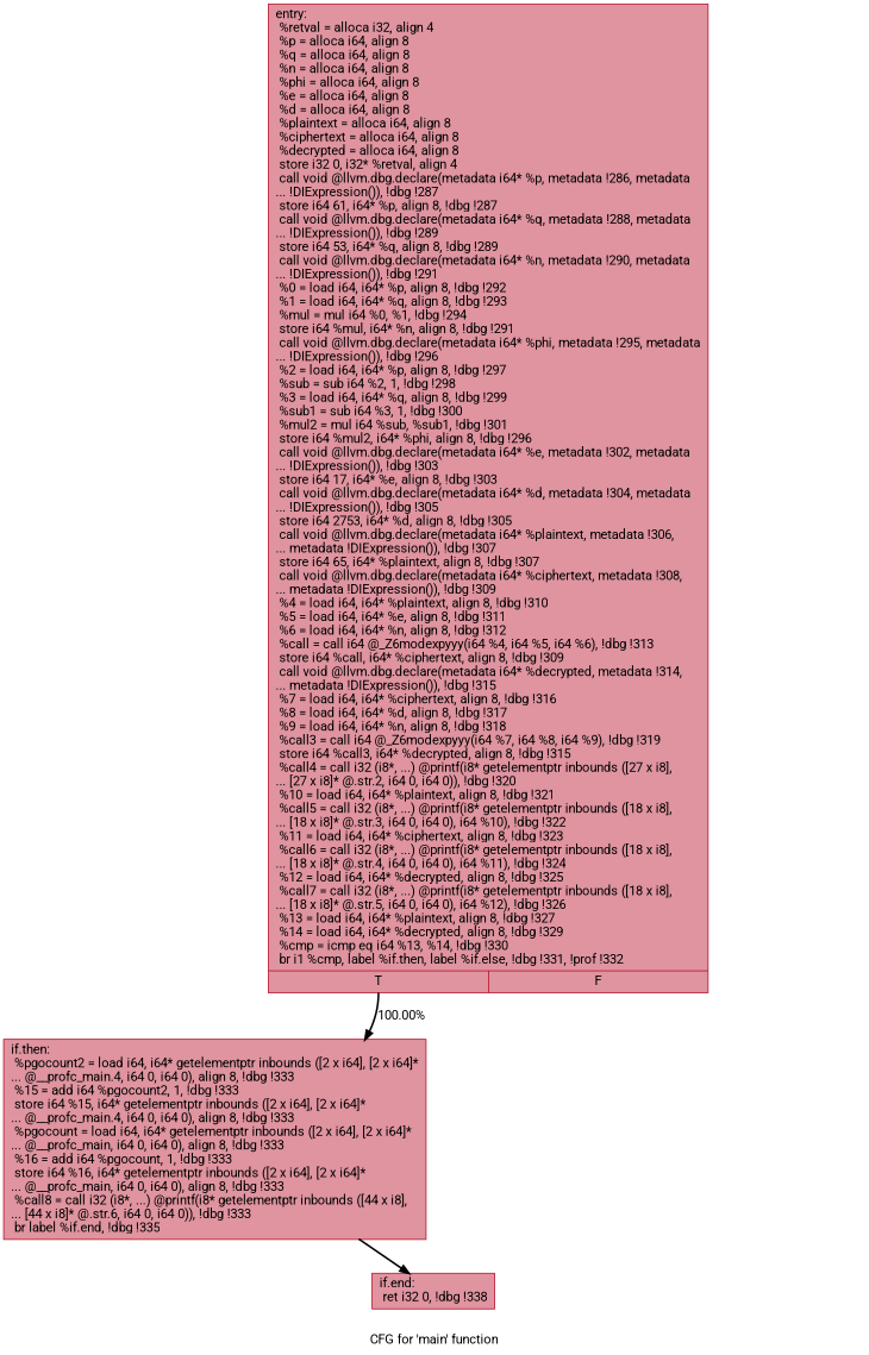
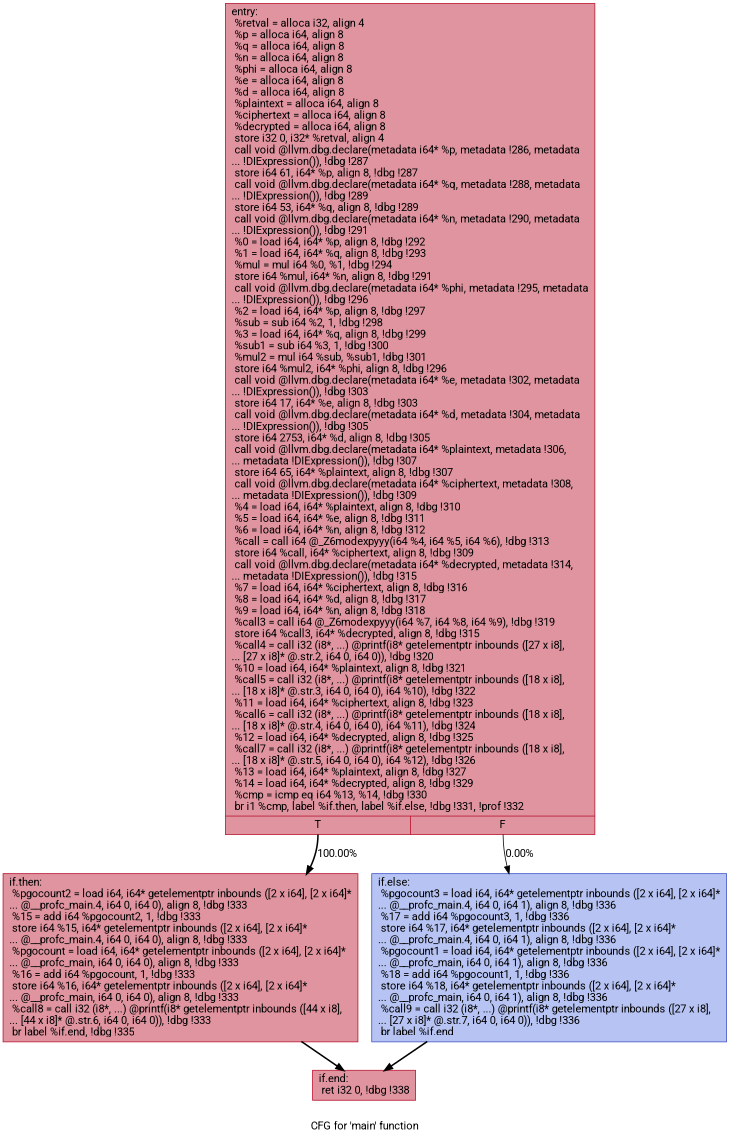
  digraph {
    label="CFG for 'main' function"
    fontname=Roboto
    node [color="#b70d28ff" fillcolor="#b70d2870" shape=record style=filled fontname=Roboto]
    edge [penwidth=2 fontname=Roboto]
    n1 [label="{entry:\l  %retval = alloca i32, align 4\l  %p = alloca i64, align 8\l  %q = alloca i64, align 8\l  %n = alloca i64, align 8\l  %phi = alloca i64, align 8\l  %e = alloca i64, align 8\l  %d = alloca i64, align 8\l  %plaintext = alloca i64, align 8\l  %ciphertext = alloca i64, align 8\l  %decrypted = alloca i64, align 8\l  store i32 0, i32* %retval, align 4\l  call void @llvm.dbg.declare(metadata i64* %p, metadata !286, metadata\l... !DIExpression()), !dbg !287\l  store i64 61, i64* %p, align 8, !dbg !287\l  call void @llvm.dbg.declare(metadata i64* %q, metadata !288, metadata\l... !DIExpression()), !dbg !289\l  store i64 53, i64* %q, align 8, !dbg !289\l  call void @llvm.dbg.declare(metadata i64* %n, metadata !290, metadata\l... !DIExpression()), !dbg !291\l  %0 = load i64, i64* %p, align 8, !dbg !292\l  %1 = load i64, i64* %q, align 8, !dbg !293\l  %mul = mul i64 %0, %1, !dbg !294\l  store i64 %mul, i64* %n, align 8, !dbg !291\l  call void @llvm.dbg.declare(metadata i64* %phi, metadata !295, metadata\l... !DIExpression()), !dbg !296\l  %2 = load i64, i64* %p, align 8, !dbg !297\l  %sub = sub i64 %2, 1, !dbg !298\l  %3 = load i64, i64* %q, align 8, !dbg !299\l  %sub1 = sub i64 %3, 1, !dbg !300\l  %mul2 = mul i64 %sub, %sub1, !dbg !301\l  store i64 %mul2, i64* %phi, align 8, !dbg !296\l  call void @llvm.dbg.declare(metadata i64* %e, metadata !302, metadata\l... !DIExpression()), !dbg !303\l  store i64 17, i64* %e, align 8, !dbg !303\l  call void @llvm.dbg.declare(metadata i64* %d, metadata !304, metadata\l... !DIExpression()), !dbg !305\l  store i64 2753, i64* %d, align 8, !dbg !305\l  call void @llvm.dbg.declare(metadata i64* %plaintext, metadata !306,\l... metadata !DIExpression()), !dbg !307\l  store i64 65, i64* %plaintext, align 8, !dbg !307\l  call void @llvm.dbg.declare(metadata i64* %ciphertext, metadata !308,\l... metadata !DIExpression()), !dbg !309\l  %4 = load i64, i64* %plaintext, align 8, !dbg !310\l  %5 = load i64, i64* %e, align 8, !dbg !311\l  %6 = load i64, i64* %n, align 8, !dbg !312\l  %call = call i64 @_Z6modexpyyy(i64 %4, i64 %5, i64 %6), !dbg !313\l  store i64 %call, i64* %ciphertext, align 8, !dbg !309\l  call void @llvm.dbg.declare(metadata i64* %decrypted, metadata !314,\l... metadata !DIExpression()), !dbg !315\l  %7 = load i64, i64* %ciphertext, align 8, !dbg !316\l  %8 = load i64, i64* %d, align 8, !dbg !317\l  %9 = load i64, i64* %n, align 8, !dbg !318\l  %call3 = call i64 @_Z6modexpyyy(i64 %7, i64 %8, i64 %9), !dbg !319\l  store i64 %call3, i64* %decrypted, align 8, !dbg !315\l  %call4 = call i32 (i8*, ...) @printf(i8* getelementptr inbounds ([27 x i8],\l... [27 x i8]* @.str.2, i64 0, i64 0)), !dbg !320\l  %10 = load i64, i64* %plaintext, align 8, !dbg !321\l  %call5 = call i32 (i8*, ...) @printf(i8* getelementptr inbounds ([18 x i8],\l... [18 x i8]* @.str.3, i64 0, i64 0), i64 %10), !dbg !322\l  %11 = load i64, i64* %ciphertext, align 8, !dbg !323\l  %call6 = call i32 (i8*, ...) @printf(i8* getelementptr inbounds ([18 x i8],\l... [18 x i8]* @.str.4, i64 0, i64 0), i64 %11), !dbg !324\l  %12 = load i64, i64* %decrypted, align 8, !dbg !325\l  %call7 = call i32 (i8*, ...) @printf(i8* getelementptr inbounds ([18 x i8],\l... [18 x i8]* @.str.5, i64 0, i64 0), i64 %12), !dbg !326\l  %13 = load i64, i64* %plaintext, align 8, !dbg !327\l  %14 = load i64, i64* %decrypted, align 8, !dbg !329\l  %cmp = icmp eq i64 %13, %14, !dbg !330\l  br i1 %cmp, label %if.then, label %if.else, !dbg !331, !prof !332\l|{<s0>T|<s1>F}}"]
    n2 [label="{if.then:                                          \l  %pgocount2 = load i64, i64* getelementptr inbounds ([2 x i64], [2 x i64]*\l... @__profc_main.4, i64 0, i64 0), align 8, !dbg !333\l  %15 = add i64 %pgocount2, 1, !dbg !333\l  store i64 %15, i64* getelementptr inbounds ([2 x i64], [2 x i64]*\l... @__profc_main.4, i64 0, i64 0), align 8, !dbg !333\l  %pgocount = load i64, i64* getelementptr inbounds ([2 x i64], [2 x i64]*\l... @__profc_main, i64 0, i64 0), align 8, !dbg !333\l  %16 = add i64 %pgocount, 1, !dbg !333\l  store i64 %16, i64* getelementptr inbounds ([2 x i64], [2 x i64]*\l... @__profc_main, i64 0, i64 0), align 8, !dbg !333\l  %call8 = call i32 (i8*, ...) @printf(i8* getelementptr inbounds ([44 x i8],\l... [44 x i8]* @.str.6, i64 0, i64 0)), !dbg !333\l  br label %if.end, !dbg !335\l}"]
+   n3 [color="#3d50c3ff" fillcolor="#5977e370" label="{if.else:                                          \l  %pgocount3 = load i64, i64* getelementptr inbounds ([2 x i64], [2 x i64]*\l... @__profc_main.4, i64 0, i64 1), align 8, !dbg !336\l  %17 = add i64 %pgocount3, 1, !dbg !336\l  store i64 %17, i64* getelementptr inbounds ([2 x i64], [2 x i64]*\l... @__profc_main.4, i64 0, i64 1), align 8, !dbg !336\l  %pgocount1 = load i64, i64* getelementptr inbounds ([2 x i64], [2 x i64]*\l... @__profc_main, i64 0, i64 1), align 8, !dbg !336\l  %18 = add i64 %pgocount1, 1, !dbg !336\l  store i64 %18, i64* getelementptr inbounds ([2 x i64], [2 x i64]*\l... @__profc_main, i64 0, i64 1), align 8, !dbg !336\l  %call9 = call i32 (i8*, ...) @printf(i8* getelementptr inbounds ([27 x i8],\l... [27 x i8]* @.str.7, i64 0, i64 0)), !dbg !336\l  br label %if.end\l}"]
    n4 [label="{if.end:                                           \l  ret i32 0, !dbg !338\l}"]
    n1 -> n2 [label="100.00%" penwidth=2.00 tailport=s0]
+   n1 -> n3 [label="0.00%" penwidth=1.00 tailport=s1]
    n2 -> n4
+   n3 -> n4
  }
